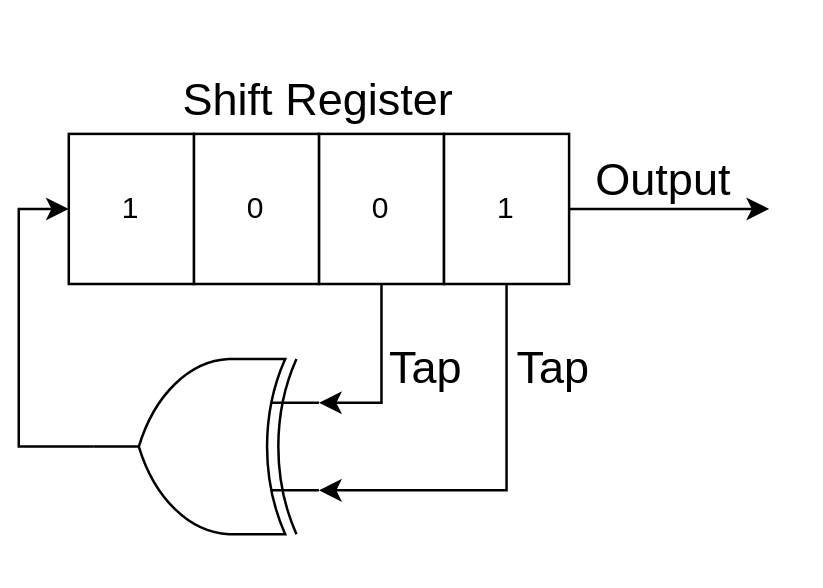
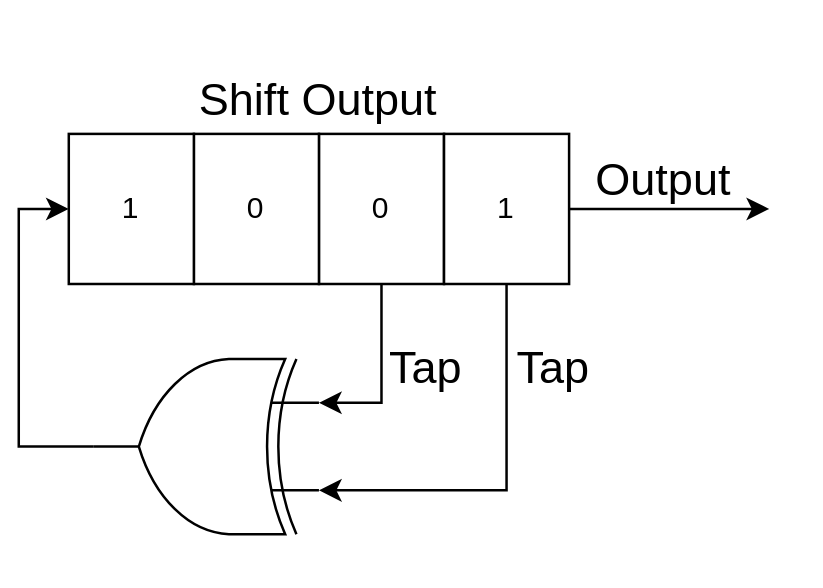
  <mxCell id="0" />
  <mxCell id="1" parent="0" />
  <mxCell id="2" value="0" style="rounded=0;whiteSpace=wrap;html=1;" vertex="1" parent="1"><mxGeometry x="120" y="53" width="50" height="60" as="geometry" /></mxCell>
  <mxCell id="3" value="0" style="rounded=0;whiteSpace=wrap;html=1;" vertex="1" parent="1"><mxGeometry x="70" y="53" width="50" height="60" as="geometry" /></mxCell>
  <mxCell id="4" value="1" style="rounded=0;whiteSpace=wrap;html=1;" vertex="1" parent="1"><mxGeometry x="20" y="53" width="50" height="60" as="geometry" /></mxCell>
  <mxCell id="5" style="edgeStyle=orthogonalEdgeStyle;rounded=0;orthogonalLoop=1;jettySize=auto;html=1;" edge="1" parent="1" source="6"><mxGeometry relative="1" as="geometry"><mxPoint x="300" y="83" as="targetPoint" /></mxGeometry></mxCell>
  <mxCell id="6" value="1" style="rounded=0;whiteSpace=wrap;html=1;" vertex="1" parent="1"><mxGeometry x="170" y="53" width="50" height="60" as="geometry" /></mxCell>
  <mxCell id="7" style="edgeStyle=orthogonalEdgeStyle;rounded=0;orthogonalLoop=1;jettySize=auto;html=1;exitX=0.5;exitY=1;exitDx=0;exitDy=0;entryX=0;entryY=0.25;entryDx=0;entryDy=0;entryPerimeter=0;" edge="1" parent="1" source="6" target="10"><mxGeometry relative="1" as="geometry" /></mxCell>
  <mxCell id="8" style="edgeStyle=orthogonalEdgeStyle;rounded=0;orthogonalLoop=1;jettySize=auto;html=1;entryX=0;entryY=0.75;entryDx=0;entryDy=0;entryPerimeter=0;" edge="1" parent="1" source="2" target="10"><mxGeometry relative="1" as="geometry" /></mxCell>
  <mxCell id="9" style="edgeStyle=orthogonalEdgeStyle;rounded=0;orthogonalLoop=1;jettySize=auto;html=1;exitX=1;exitY=0.5;exitDx=0;exitDy=0;exitPerimeter=0;entryX=0;entryY=0.5;entryDx=0;entryDy=0;" edge="1" parent="1" source="10" target="4"><mxGeometry relative="1" as="geometry" /></mxCell>
  <mxCell id="10" value="" style="verticalLabelPosition=bottom;shadow=0;dashed=0;align=center;html=1;verticalAlign=top;shape=mxgraph.electrical.logic_gates.logic_gate;operation=xor;direction=west;" vertex="1" parent="1"><mxGeometry x="30" y="143" width="90" height="70" as="geometry" /></mxCell>
- <mxCell id="11" value="&lt;font style=&quot;font-size: 18px&quot;&gt;Shift Register&lt;/font&gt;" style="text;html=1;strokeColor=none;fillColor=none;align=center;verticalAlign=middle;whiteSpace=wrap;rounded=0;" vertex="1" parent="1"><mxGeometry x="40" y="20" width="160" height="40" as="geometry" /></mxCell>
+ <mxCell id="11" value="&lt;font style=&quot;font-size: 18px&quot;&gt;Shift Output&lt;/font&gt;" style="text;html=1;strokeColor=none;fillColor=none;align=center;verticalAlign=middle;whiteSpace=wrap;rounded=0;" vertex="1" parent="1"><mxGeometry x="40" y="20" width="160" height="40" as="geometry" /></mxCell>
  <mxCell id="12" value="&lt;font style=&quot;font-size: 18px&quot;&gt;Output&lt;/font&gt;" style="text;html=1;strokeColor=none;fillColor=none;align=center;verticalAlign=middle;whiteSpace=wrap;rounded=0;" vertex="1" parent="1"><mxGeometry x="218" y="62" width="80" height="20" as="geometry" /></mxCell>
  <mxCell id="13" value="&lt;font style=&quot;font-size: 18px&quot;&gt;Tap&lt;/font&gt;" style="text;html=1;strokeColor=none;fillColor=none;align=center;verticalAlign=middle;whiteSpace=wrap;rounded=0;" vertex="1" parent="1"><mxGeometry x="194" y="137" width="40" height="20" as="geometry" /></mxCell>
  <mxCell id="14" value="&lt;font style=&quot;font-size: 18px&quot;&gt;Tap&lt;/font&gt;" style="text;html=1;strokeColor=none;fillColor=none;align=center;verticalAlign=middle;whiteSpace=wrap;rounded=0;" vertex="1" parent="1"><mxGeometry x="143" y="137" width="40" height="20" as="geometry" /></mxCell>
